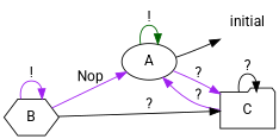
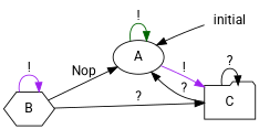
  digraph {
    fontname=Roboto
    rankdir=LR
    node [fontname=Roboto]
    edge [color=black fontname=Roboto]
    n1 [label=A shape=ellipse]
    n2 [label=C shape=folder]
    n3 [label=B shape=hexagon]
    initial [shape=plaintext]
    n1 -> n1 [color=darkgreen label="!"]
-   n1 -> n2 [color=purple label="?"]
-   n2 -> n1 [color=purple label="?"]
+   n1 -> n2 [color=purple label="!"]
+   n2 -> n1 [label="?"]
    n2 -> n2 [label="?"]
-   n3 -> n1 [color=purple label=Nop]
+   n3 -> n1 [label=Nop]
    n3 -> n2 [label="?"]
    n3 -> n3 [color=purple label="!"]
-   n1 -> initial
+   initial -> n1
  }
